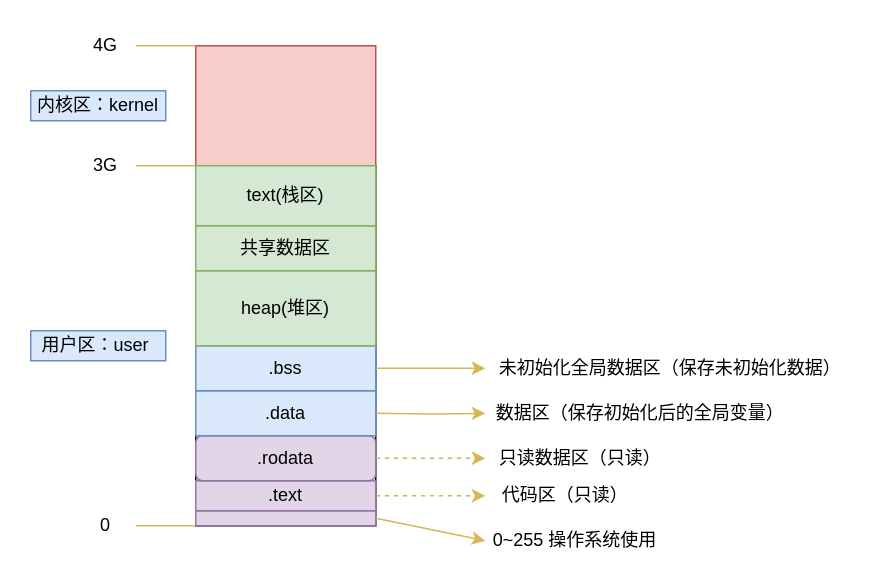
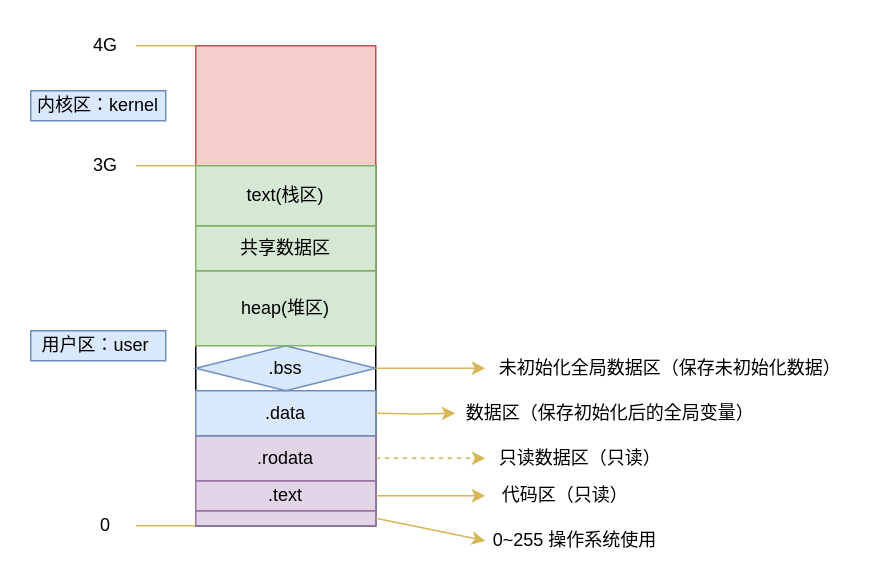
  <mxCell id="0" />
  <mxCell id="1" parent="0" />
  <mxCell id="2" value="" style="rounded=0;whiteSpace=wrap;html=1;fillColor=#f8cecc;strokeColor=#b85450;" vertex="1" parent="1"><mxGeometry x="130" y="30" width="120" height="80" as="geometry" /></mxCell>
  <mxCell id="3" value="" style="rounded=0;whiteSpace=wrap;html=1;" vertex="1" parent="1"><mxGeometry x="130" y="110" width="120" height="240" as="geometry" /></mxCell>
  <mxCell id="4" value="内核区：kernel" style="text;html=1;strokeColor=#6c8ebf;fillColor=#dae8fc;align=center;verticalAlign=middle;whiteSpace=wrap;rounded=0;" vertex="1" parent="1"><mxGeometry x="20" y="60" width="90" height="20" as="geometry" /></mxCell>
  <mxCell id="5" value="" style="endArrow=none;html=1;entryX=0;entryY=0;entryDx=0;entryDy=0;fillColor=#fff2cc;strokeColor=#d6b656;" edge="1" parent="1" source="7" target="2"><mxGeometry width="50" height="50" relative="1" as="geometry"><mxPoint x="10" y="30" as="sourcePoint" /><mxPoint x="120" y="40" as="targetPoint" /></mxGeometry></mxCell>
  <mxCell id="6" value="" style="endArrow=none;html=1;entryX=0;entryY=0;entryDx=0;entryDy=0;fillColor=#fff2cc;strokeColor=#d6b656;" edge="1" parent="1" source="8"><mxGeometry width="50" height="50" relative="1" as="geometry"><mxPoint x="10" y="110" as="sourcePoint" /><mxPoint x="130" y="110" as="targetPoint" /></mxGeometry></mxCell>
  <mxCell id="7" value="4G" style="text;html=1;strokeColor=none;fillColor=none;align=center;verticalAlign=middle;whiteSpace=wrap;rounded=0;" vertex="1" parent="1"><mxGeometry x="50" y="20" width="40" height="20" as="geometry" /></mxCell>
  <mxCell id="8" value="3G" style="text;html=1;strokeColor=none;fillColor=none;align=center;verticalAlign=middle;whiteSpace=wrap;rounded=0;" vertex="1" parent="1"><mxGeometry x="50" y="100" width="40" height="20" as="geometry" /></mxCell>
  <mxCell id="9" value="" style="endArrow=none;html=1;entryX=0;entryY=0;entryDx=0;entryDy=0;fillColor=#fff2cc;strokeColor=#d6b656;" edge="1" parent="1" source="10"><mxGeometry width="50" height="50" relative="1" as="geometry"><mxPoint x="10" y="350" as="sourcePoint" /><mxPoint x="130" y="350" as="targetPoint" /></mxGeometry></mxCell>
  <mxCell id="10" value="0" style="text;html=1;strokeColor=none;fillColor=none;align=center;verticalAlign=middle;whiteSpace=wrap;rounded=0;" vertex="1" parent="1"><mxGeometry x="50" y="340" width="40" height="20" as="geometry" /></mxCell>
  <mxCell id="11" value="用户区：user&amp;nbsp;" style="text;html=1;strokeColor=#6c8ebf;fillColor=#dae8fc;align=center;verticalAlign=middle;whiteSpace=wrap;rounded=0;" vertex="1" parent="1"><mxGeometry x="20" y="220" width="90" height="20" as="geometry" /></mxCell>
  <mxCell id="12" value="" style="rounded=0;whiteSpace=wrap;html=1;fillColor=#e1d5e7;strokeColor=#9673a6;" vertex="1" parent="1"><mxGeometry x="130" y="340" width="120" height="10" as="geometry" /></mxCell>
  <mxCell id="13" value="0~255 操作系统使用" style="text;html=1;strokeColor=none;fillColor=none;align=center;verticalAlign=middle;whiteSpace=wrap;rounded=0;" vertex="1" parent="1"><mxGeometry x="323" y="350" width="120" height="20" as="geometry" /></mxCell>
  <mxCell id="14" value="" style="endArrow=classic;html=1;exitX=1;exitY=0.5;exitDx=0;exitDy=0;entryX=0;entryY=0.5;entryDx=0;entryDy=0;fillColor=#fff2cc;strokeColor=#d6b656;" edge="1" parent="1" source="12" target="13"><mxGeometry width="50" height="50" relative="1" as="geometry"><mxPoint x="440" y="320" as="sourcePoint" /><mxPoint x="490" y="270" as="targetPoint" /></mxGeometry></mxCell>
- <mxCell id="15" style="edgeStyle=orthogonalEdgeStyle;rounded=0;orthogonalLoop=1;jettySize=auto;html=1;entryX=0;entryY=0.5;entryDx=0;entryDy=0;fillColor=#fff2cc;strokeColor=#d6b656;dashed=1;" edge="1" parent="1" source="16" target="17"><mxGeometry relative="1" as="geometry" /></mxCell>
+ <mxCell id="15" style="edgeStyle=orthogonalEdgeStyle;rounded=0;orthogonalLoop=1;jettySize=auto;html=1;entryX=0;entryY=0.5;entryDx=0;entryDy=0;fillColor=#fff2cc;strokeColor=#d6b656;" edge="1" parent="1" source="16" target="17"><mxGeometry relative="1" as="geometry" /></mxCell>
  <mxCell id="16" value=".text" style="rounded=0;whiteSpace=wrap;html=1;fillColor=#e1d5e7;strokeColor=#9673a6;" vertex="1" parent="1"><mxGeometry x="130" y="320" width="120" height="20" as="geometry" /></mxCell>
  <mxCell id="17" value="代码区（只读）" style="text;html=1;strokeColor=none;fillColor=none;align=center;verticalAlign=middle;whiteSpace=wrap;rounded=0;" vertex="1" parent="1"><mxGeometry x="323" y="320" width="107" height="20" as="geometry" /></mxCell>
  <mxCell id="18" style="edgeStyle=orthogonalEdgeStyle;rounded=0;orthogonalLoop=1;jettySize=auto;html=1;fillColor=#fff2cc;strokeColor=#d6b656;dashed=1;" edge="1" parent="1" source="19" target="20"><mxGeometry relative="1" as="geometry" /></mxCell>
- <mxCell id="19" value=".rodata" style="whiteSpace=wrap;html=1;fillColor=#e1d5e7;strokeColor=#9673a6;rounded=1;" vertex="1" parent="1"><mxGeometry x="130" y="290" width="120" height="30" as="geometry" /></mxCell>
+ <mxCell id="19" value=".rodata" style="rounded=0;whiteSpace=wrap;html=1;fillColor=#e1d5e7;strokeColor=#9673a6;" vertex="1" parent="1"><mxGeometry x="130" y="290" width="120" height="30" as="geometry" /></mxCell>
  <mxCell id="20" value="只读数据区（只读）" style="text;html=1;strokeColor=none;fillColor=none;align=center;verticalAlign=middle;whiteSpace=wrap;rounded=0;" vertex="1" parent="1"><mxGeometry x="323" y="295" width="127" height="20" as="geometry" /></mxCell>
  <mxCell id="21" value=".data" style="rounded=0;whiteSpace=wrap;html=1;fillColor=#dae8fc;strokeColor=#6c8ebf;" vertex="1" parent="1"><mxGeometry x="130" y="260" width="120" height="30" as="geometry" /></mxCell>
  <mxCell id="22" style="edgeStyle=orthogonalEdgeStyle;rounded=0;orthogonalLoop=1;jettySize=auto;html=1;fillColor=#fff2cc;strokeColor=#d6b656;" edge="1" parent="1" target="23"><mxGeometry relative="1" as="geometry"><mxPoint x="250" y="275" as="sourcePoint" /></mxGeometry></mxCell>
- <mxCell id="23" value="数据区（保存初始化后的全局变量）" style="text;html=1;strokeColor=none;fillColor=none;align=center;verticalAlign=middle;whiteSpace=wrap;rounded=0;" vertex="1" parent="1"><mxGeometry x="323" y="265" width="207" height="20" as="geometry" /></mxCell>
- <mxCell id="24" value=".bss" style="rounded=0;whiteSpace=wrap;html=1;fillColor=#dae8fc;strokeColor=#6c8ebf;" vertex="1" parent="1"><mxGeometry x="130" y="230" width="120" height="30" as="geometry" /></mxCell>
+ <mxCell id="23" value="数据区（保存初始化后的全局变量）" style="text;html=1;strokeColor=none;fillColor=none;align=center;verticalAlign=middle;whiteSpace=wrap;rounded=0;" vertex="1" parent="1"><mxGeometry x="303" y="265" width="207" height="20" as="geometry" /></mxCell>
+ <mxCell id="24" value=".bss" style="rhombus;whiteSpace=wrap;html=1;fillColor=#dae8fc;strokeColor=#6c8ebf;" vertex="1" parent="1"><mxGeometry x="130" y="230" width="120" height="30" as="geometry" /></mxCell>
  <mxCell id="25" style="edgeStyle=orthogonalEdgeStyle;rounded=0;orthogonalLoop=1;jettySize=auto;html=1;exitX=1;exitY=0.5;exitDx=0;exitDy=0;fillColor=#fff2cc;strokeColor=#d6b656;" edge="1" parent="1" target="26" source="24"><mxGeometry relative="1" as="geometry"><mxPoint x="290" y="230" as="sourcePoint" /></mxGeometry></mxCell>
  <mxCell id="26" value="未初始化全局数据区（保存未初始化数据）" style="text;html=1;strokeColor=none;fillColor=none;align=center;verticalAlign=middle;whiteSpace=wrap;rounded=0;" vertex="1" parent="1"><mxGeometry x="323" y="235" width="247" height="20" as="geometry" /></mxCell>
  <mxCell id="27" value="heap(堆区)" style="rounded=0;whiteSpace=wrap;html=1;fillColor=#d5e8d4;strokeColor=#82b366;" vertex="1" parent="1"><mxGeometry x="130" y="180" width="120" height="50" as="geometry" /></mxCell>
  <mxCell id="28" value="共享数据区" style="rounded=0;whiteSpace=wrap;html=1;fillColor=#d5e8d4;strokeColor=#82b366;" vertex="1" parent="1"><mxGeometry x="130" y="150" width="120" height="30" as="geometry" /></mxCell>
  <mxCell id="29" value="text(栈区)" style="rounded=0;whiteSpace=wrap;html=1;fillColor=#d5e8d4;strokeColor=#82b366;" vertex="1" parent="1"><mxGeometry x="130" y="110" width="120" height="40" as="geometry" /></mxCell>
